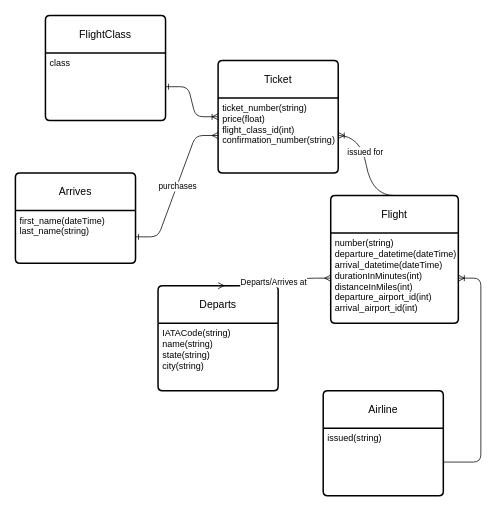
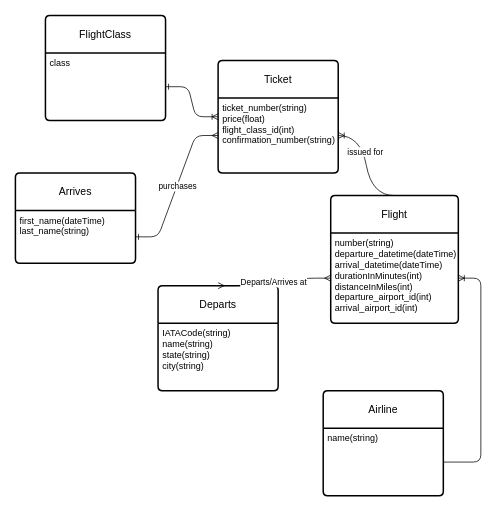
  <mxCell id="0" />
  <mxCell id="1" parent="0" />
  <mxCell id="2" value="Arrives" style="swimlane;childLayout=stackLayout;horizontal=1;startSize=50;horizontalStack=0;rounded=1;fontSize=14;fontStyle=0;strokeWidth=2;resizeParent=0;resizeLast=1;shadow=0;dashed=0;align=center;arcSize=4;whiteSpace=wrap;html=1;" vertex="1" parent="1"><mxGeometry x="20" y="230" width="160" height="120" as="geometry" /></mxCell>
  <mxCell id="3" value="first_name(dateTime)&lt;br&gt;last_name(string)&lt;span style=&quot;white-space: pre;&quot;&gt;&#09;&lt;/span&gt;" style="align=left;strokeColor=none;fillColor=none;spacingLeft=4;fontSize=12;verticalAlign=top;resizable=0;rotatable=0;part=1;html=1;" vertex="1" parent="2"><mxGeometry y="50" width="160" height="70" as="geometry" /></mxCell>
  <mxCell id="4" value="Ticket" style="swimlane;childLayout=stackLayout;horizontal=1;startSize=50;horizontalStack=0;rounded=1;fontSize=14;fontStyle=0;strokeWidth=2;resizeParent=0;resizeLast=1;shadow=0;dashed=0;align=center;arcSize=4;whiteSpace=wrap;html=1;" vertex="1" parent="1"><mxGeometry x="290" y="80" width="160" height="150" as="geometry" /></mxCell>
  <mxCell id="5" value="ticket_number(string)&lt;br&gt;price(float)&lt;br&gt;flight_class_id(int)&lt;br&gt;confirmation_number(string)" style="align=left;strokeColor=none;fillColor=none;spacingLeft=4;fontSize=12;verticalAlign=top;resizable=0;rotatable=0;part=1;html=1;" vertex="1" parent="4"><mxGeometry y="50" width="160" height="100" as="geometry" /></mxCell>
  <mxCell id="6" value="Flight" style="swimlane;childLayout=stackLayout;horizontal=1;startSize=50;horizontalStack=0;rounded=1;fontSize=14;fontStyle=0;strokeWidth=2;resizeParent=0;resizeLast=1;shadow=0;dashed=0;align=center;arcSize=4;whiteSpace=wrap;html=1;" vertex="1" parent="1"><mxGeometry x="440" y="260" width="170" height="170" as="geometry" /></mxCell>
  <mxCell id="7" value="number(string)&lt;br&gt;departure_datetime(dateTime)&lt;br&gt;arrival_datetime(dateTime)&lt;br&gt;durationInMinutes(int)&lt;br&gt;distanceInMiles(int)&lt;br&gt;departure_airport_id(int)&lt;br&gt;arrival_airport_id(int)" style="align=left;strokeColor=none;fillColor=none;spacingLeft=4;fontSize=12;verticalAlign=top;resizable=0;rotatable=0;part=1;html=1;" vertex="1" parent="6"><mxGeometry y="50" width="170" height="120" as="geometry" /></mxCell>
  <mxCell id="8" value="Departs" style="swimlane;childLayout=stackLayout;horizontal=1;startSize=50;horizontalStack=0;rounded=1;fontSize=14;fontStyle=0;strokeWidth=2;resizeParent=0;resizeLast=1;shadow=0;dashed=0;align=center;arcSize=4;whiteSpace=wrap;html=1;" vertex="1" parent="1"><mxGeometry x="210" y="380" width="160" height="140" as="geometry" /></mxCell>
  <mxCell id="9" value="IATACode(string)&lt;br&gt;name(string)&lt;br&gt;state(string)&lt;br&gt;city(string)" style="align=left;strokeColor=none;fillColor=none;spacingLeft=4;fontSize=12;verticalAlign=top;resizable=0;rotatable=0;part=1;html=1;" vertex="1" parent="8"><mxGeometry y="50" width="160" height="90" as="geometry" /></mxCell>
  <mxCell id="10" value="" style="edgeStyle=entityRelationEdgeStyle;fontSize=12;html=1;endArrow=ERmany;startArrow=ERone;rounded=1;startFill=0;" edge="1" parent="1" source="3" target="5"><mxGeometry width="100" height="100" relative="1" as="geometry"><mxPoint x="300" y="290" as="sourcePoint" /><mxPoint x="400" y="190" as="targetPoint" /></mxGeometry></mxCell>
  <mxCell id="11" value="purchases" style="edgeLabel;html=1;align=center;verticalAlign=middle;resizable=0;points=[];" vertex="1" connectable="0" parent="10"><mxGeometry x="-0.001" y="-1" relative="1" as="geometry"><mxPoint as="offset" /></mxGeometry></mxCell>
  <mxCell id="12" value="" style="edgeStyle=entityRelationEdgeStyle;fontSize=12;html=1;endArrow=ERmany;startArrow=ERmany;rounded=1;exitX=0.5;exitY=0;exitDx=0;exitDy=0;" edge="1" parent="1" source="8" target="7"><mxGeometry width="100" height="100" relative="1" as="geometry"><mxPoint x="270" y="430" as="sourcePoint" /><mxPoint x="370" y="330" as="targetPoint" /><Array as="points"><mxPoint x="290" y="370" /></Array></mxGeometry></mxCell>
  <mxCell id="13" value="Departs/Arrives at" style="edgeLabel;html=1;align=center;verticalAlign=middle;resizable=0;points=[];" vertex="1" connectable="0" parent="12"><mxGeometry x="-0.011" relative="1" as="geometry"><mxPoint as="offset" /></mxGeometry></mxCell>
  <mxCell id="14" value="Airline" style="swimlane;childLayout=stackLayout;horizontal=1;startSize=50;horizontalStack=0;rounded=1;fontSize=14;fontStyle=0;strokeWidth=2;resizeParent=0;resizeLast=1;shadow=0;dashed=0;align=center;arcSize=4;whiteSpace=wrap;html=1;" vertex="1" parent="1"><mxGeometry x="430" y="520" width="160" height="140" as="geometry" /></mxCell>
- <mxCell id="15" value="issued(string)" style="align=left;strokeColor=none;fillColor=none;spacingLeft=4;fontSize=12;verticalAlign=top;resizable=0;rotatable=0;part=1;html=1;" vertex="1" parent="14"><mxGeometry y="50" width="160" height="90" as="geometry" /></mxCell>
+ <mxCell id="15" value="name(string)" style="align=left;strokeColor=none;fillColor=none;spacingLeft=4;fontSize=12;verticalAlign=top;resizable=0;rotatable=0;part=1;html=1;" vertex="1" parent="14"><mxGeometry y="50" width="160" height="90" as="geometry" /></mxCell>
  <mxCell id="16" value="" style="edgeStyle=entityRelationEdgeStyle;fontSize=12;html=1;endArrow=ERoneToMany;rounded=1;exitX=1;exitY=0.5;exitDx=0;exitDy=0;" edge="1" parent="1" source="15" target="7"><mxGeometry width="100" height="100" relative="1" as="geometry"><mxPoint x="530" y="470" as="sourcePoint" /><mxPoint x="600" y="440" as="targetPoint" /></mxGeometry></mxCell>
  <mxCell id="17" value="FlightClass" style="swimlane;childLayout=stackLayout;horizontal=1;startSize=50;horizontalStack=0;rounded=1;fontSize=14;fontStyle=0;strokeWidth=2;resizeParent=0;resizeLast=1;shadow=0;dashed=0;align=center;arcSize=4;whiteSpace=wrap;html=1;" vertex="1" parent="1"><mxGeometry x="60" y="20" width="160" height="140" as="geometry" /></mxCell>
  <mxCell id="18" value="class" style="align=left;strokeColor=none;fillColor=none;spacingLeft=4;fontSize=12;verticalAlign=top;resizable=0;rotatable=0;part=1;html=1;" vertex="1" parent="17"><mxGeometry y="50" width="160" height="90" as="geometry" /></mxCell>
  <mxCell id="19" value="" style="edgeStyle=entityRelationEdgeStyle;fontSize=12;html=1;endArrow=ERoneToMany;rounded=1;exitX=1;exitY=0.5;exitDx=0;exitDy=0;entryX=0;entryY=0.25;entryDx=0;entryDy=0;startArrow=ERone;startFill=0;" edge="1" parent="1" source="18" target="5"><mxGeometry width="100" height="100" relative="1" as="geometry"><mxPoint x="190" y="220" as="sourcePoint" /><mxPoint x="290" y="120" as="targetPoint" /></mxGeometry></mxCell>
  <mxCell id="20" value="" style="edgeStyle=entityRelationEdgeStyle;fontSize=12;html=1;endArrow=ERoneToMany;exitX=0.5;exitY=0;exitDx=0;exitDy=0;jumpStyle=none;entryX=1;entryY=0.5;entryDx=0;entryDy=0;strokeColor=default;curved=1;" edge="1" parent="1" source="6" target="5"><mxGeometry width="100" height="100" relative="1" as="geometry"><mxPoint x="662.72" y="345.04" as="sourcePoint" /><mxPoint x="500" y="155" as="targetPoint" /></mxGeometry></mxCell>
  <mxCell id="21" value="issued for" style="edgeLabel;html=1;align=center;verticalAlign=middle;resizable=0;points=[];" vertex="1" connectable="0" parent="20"><mxGeometry x="0.257" y="-2" relative="1" as="geometry"><mxPoint x="-1" as="offset" /></mxGeometry></mxCell>
